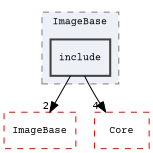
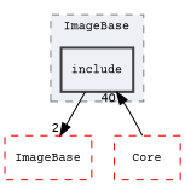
  digraph {
    compound=true
    fontname="Courier Prime"
    node [color=red fillcolor="#edf0f7" fontname="Courier Prime" fontsize=10 shape=box style="dashed,"]
    edge [fontname="Courier Prime" fontsize=10 labeldistance=1.5 labelfontname=Helvetica labelfontsize=10]
    n1 [color=grey25 label=include style="filled,bold,"]
    n2 [label=ImageBase]
    n3 [label=Core]
    subgraph cluster_1 {
      bgcolor="#edf0f7"
      fontsize=10
      label=ImageBase
      pencolor=grey50
      style="filled,dashed,"
      n1
    }
    n1 -> n2 [headlabel=2]
-   n1 -> n3 [headlabel=40]
+   n3 -> n1 [headlabel=40]
  }
